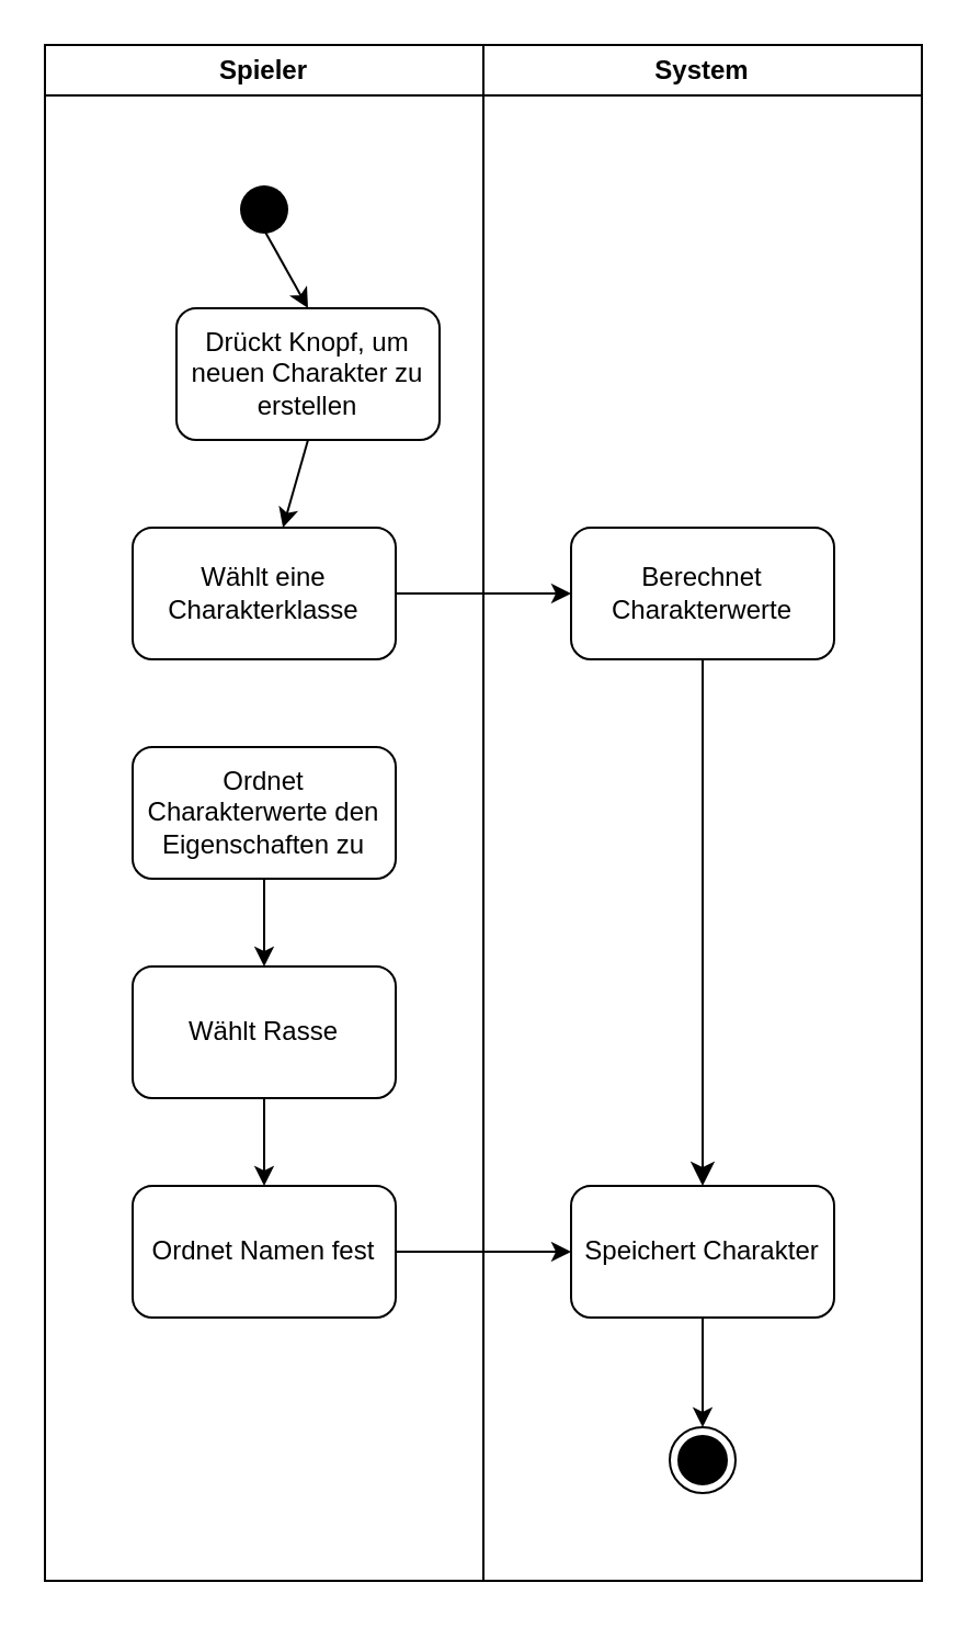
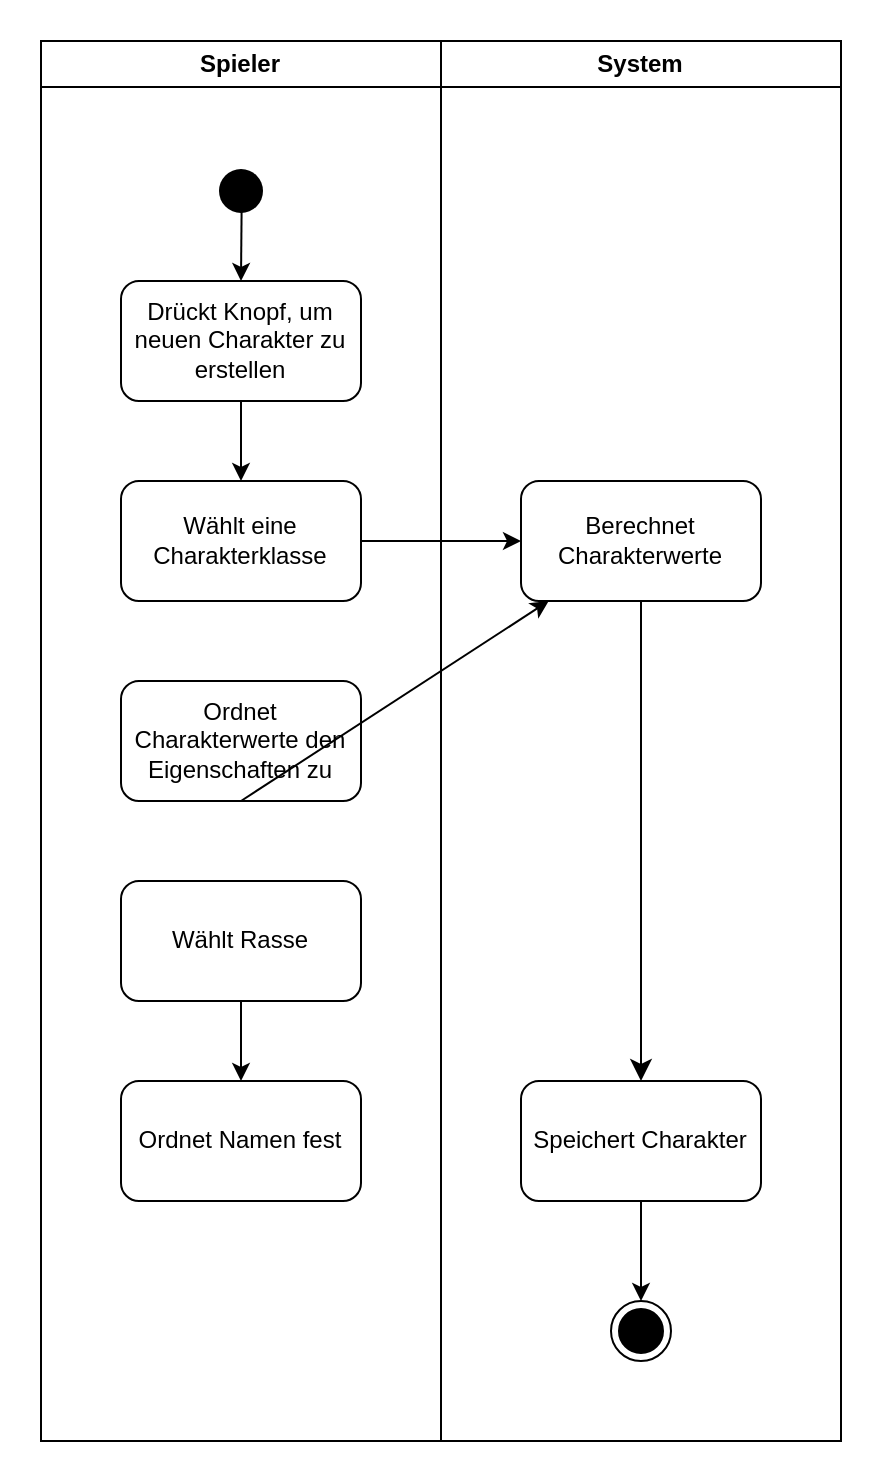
  <mxCell id="0" />
  <mxCell id="1" parent="0" />
  <mxCell id="2" value="Spieler" style="swimlane;whiteSpace=wrap;html=1;" vertex="1" parent="1"><mxGeometry x="20" y="20" width="200" height="700" as="geometry" /></mxCell>
- <mxCell id="3" value="Drückt Knopf, um neuen Charakter zu erstellen" style="rounded=1;whiteSpace=wrap;html=1;" vertex="1" parent="2"><mxGeometry x="60" y="120" width="120" height="60" as="geometry" /></mxCell>
+ <mxCell id="3" value="Drückt Knopf, um neuen Charakter zu erstellen" style="rounded=1;whiteSpace=wrap;html=1;" vertex="1" parent="2"><mxGeometry x="40" y="120" width="120" height="60" as="geometry" /></mxCell>
  <mxCell id="4" value="Wählt eine Charakterklasse" style="rounded=1;whiteSpace=wrap;html=1;" vertex="1" parent="2"><mxGeometry x="40" y="220" width="120" height="60" as="geometry" /></mxCell>
  <mxCell id="5" value="Ordnet Charakterwerte den Eigenschaften zu" style="rounded=1;whiteSpace=wrap;html=1;" vertex="1" parent="2"><mxGeometry x="40" y="320" width="120" height="60" as="geometry" /></mxCell>
  <mxCell id="6" value="Wählt Rasse" style="rounded=1;whiteSpace=wrap;html=1;" vertex="1" parent="2"><mxGeometry x="40" y="420" width="120" height="60" as="geometry" /></mxCell>
  <mxCell id="7" value="" style="ellipse;html=1;shape=endState;fillColor=#000000;strokeColor=none;" vertex="1" parent="2"><mxGeometry x="85" y="60" width="30" height="30" as="geometry" /></mxCell>
  <mxCell id="8" value="" style="endArrow=classic;html=1;rounded=0;exitX=0.51;exitY=0.829;exitDx=0;exitDy=0;entryX=0.5;entryY=0;entryDx=0;entryDy=0;exitPerimeter=0;" edge="1" parent="2" source="7" target="3"><mxGeometry width="50" height="50" relative="1" as="geometry"><mxPoint x="-140" y="400" as="sourcePoint" /><mxPoint x="-90" y="350" as="targetPoint" /></mxGeometry></mxCell>
  <mxCell id="9" value="" style="endArrow=classic;html=1;rounded=0;exitX=0.5;exitY=1;exitDx=0;exitDy=0;" edge="1" parent="2" source="3" target="4"><mxGeometry width="50" height="50" relative="1" as="geometry"><mxPoint x="-80" y="280" as="sourcePoint" /><mxPoint x="-30" y="230" as="targetPoint" /></mxGeometry></mxCell>
- <mxCell id="10" value="" style="endArrow=classic;html=1;rounded=0;exitX=0.5;exitY=1;exitDx=0;exitDy=0;" edge="1" parent="2" source="5" target="6"><mxGeometry width="50" height="50" relative="1" as="geometry"><mxPoint x="240" y="410" as="sourcePoint" /><mxPoint x="290" y="360" as="targetPoint" /></mxGeometry></mxCell>
+ <mxCell id="10" value="" style="endArrow=classic;html=1;rounded=0;exitX=0.5;exitY=1;exitDx=0;exitDy=0;" edge="1" parent="2" source="5" target="14"><mxGeometry width="50" height="50" relative="1" as="geometry"><mxPoint x="240" y="410" as="sourcePoint" /><mxPoint x="290" y="360" as="targetPoint" /></mxGeometry></mxCell>
  <mxCell id="11" value="Ordnet Namen fest" style="rounded=1;whiteSpace=wrap;html=1;strokeColor=#000000;fillColor=#FFFFFF;" vertex="1" parent="2"><mxGeometry x="40" y="520" width="120" height="60" as="geometry" /></mxCell>
  <mxCell id="12" value="" style="endArrow=classic;html=1;rounded=0;exitX=0.5;exitY=1;exitDx=0;exitDy=0;" edge="1" parent="2" source="6" target="11"><mxGeometry width="50" height="50" relative="1" as="geometry"><mxPoint x="-110" y="590" as="sourcePoint" /><mxPoint x="-60" y="540" as="targetPoint" /></mxGeometry></mxCell>
  <mxCell id="13" value="System" style="swimlane;whiteSpace=wrap;html=1;" vertex="1" parent="1"><mxGeometry x="220" y="20" width="200" height="700" as="geometry" /></mxCell>
  <mxCell id="14" value="Berechnet Charakterwerte" style="rounded=1;whiteSpace=wrap;html=1;" vertex="1" parent="13"><mxGeometry x="40" y="220" width="120" height="60" as="geometry" /></mxCell>
  <mxCell id="15" value="" style="ellipse;html=1;shape=endState;fillColor=#000000;strokeColor=#000000;" vertex="1" parent="13"><mxGeometry x="85" y="630" width="30" height="30" as="geometry" /></mxCell>
  <mxCell id="16" value="Speichert Charakter" style="rounded=1;whiteSpace=wrap;html=1;strokeColor=#000000;fillColor=#FFFFFF;" vertex="1" parent="13"><mxGeometry x="40" y="520" width="120" height="60" as="geometry" /></mxCell>
  <mxCell id="17" value="" style="endArrow=classic;html=1;rounded=0;exitX=0.5;exitY=1;exitDx=0;exitDy=0;entryX=0.5;entryY=0;entryDx=0;entryDy=0;" edge="1" parent="13" source="16" target="15"><mxGeometry width="50" height="50" relative="1" as="geometry"><mxPoint x="220" y="540" as="sourcePoint" /><mxPoint x="270" y="490" as="targetPoint" /></mxGeometry></mxCell>
  <mxCell id="18" value="" style="endArrow=classic;html=1;rounded=0;exitX=1;exitY=0.5;exitDx=0;exitDy=0;entryX=0;entryY=0.5;entryDx=0;entryDy=0;" edge="1" parent="1" source="4" target="14"><mxGeometry width="50" height="50" relative="1" as="geometry"><mxPoint x="260" y="370" as="sourcePoint" /><mxPoint x="310" y="320" as="targetPoint" /></mxGeometry></mxCell>
- <mxCell id="19" value="" style="endArrow=classic;html=1;rounded=0;exitX=1;exitY=0.5;exitDx=0;exitDy=0;entryX=0;entryY=0.5;entryDx=0;entryDy=0;" edge="1" parent="1" source="11" target="16"><mxGeometry width="50" height="50" relative="1" as="geometry"><mxPoint x="150" y="580" as="sourcePoint" /><mxPoint x="200" y="530" as="targetPoint" /></mxGeometry></mxCell>
  <mxCell id="20" value="" style="edgeStyle=elbowEdgeStyle;elbow=vertical;endArrow=classic;html=1;curved=0;rounded=0;endSize=8;startSize=8;exitX=0.5;exitY=1;exitDx=0;exitDy=0;" edge="1" parent="1" source="14" target="16"><mxGeometry width="50" height="50" relative="1" as="geometry"><mxPoint x="270" y="420" as="sourcePoint" /><mxPoint x="320" y="370" as="targetPoint" /></mxGeometry></mxCell>
